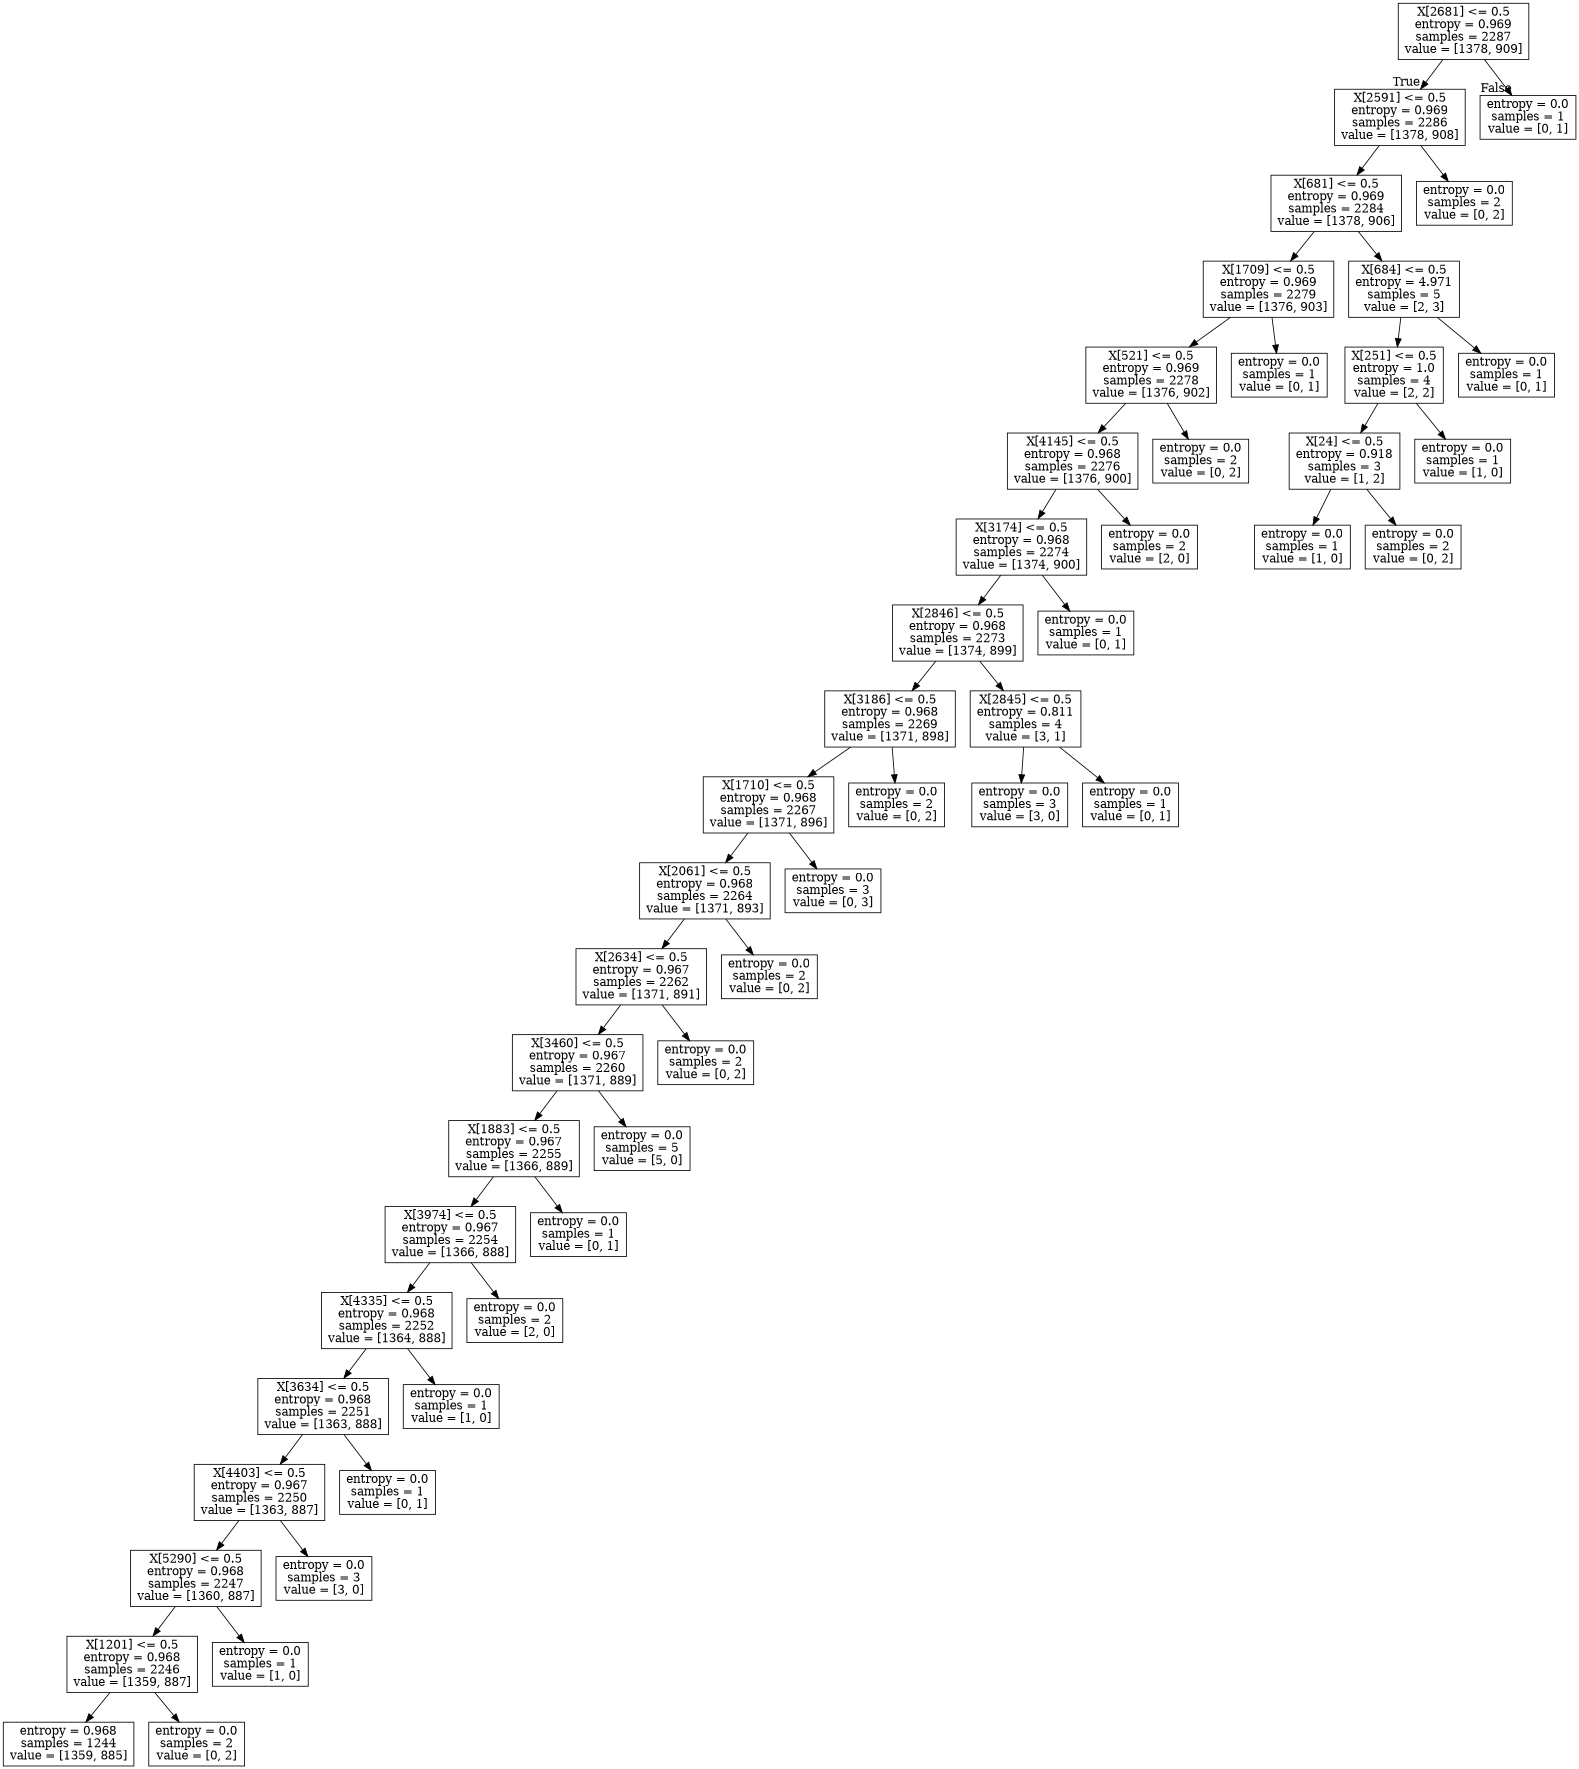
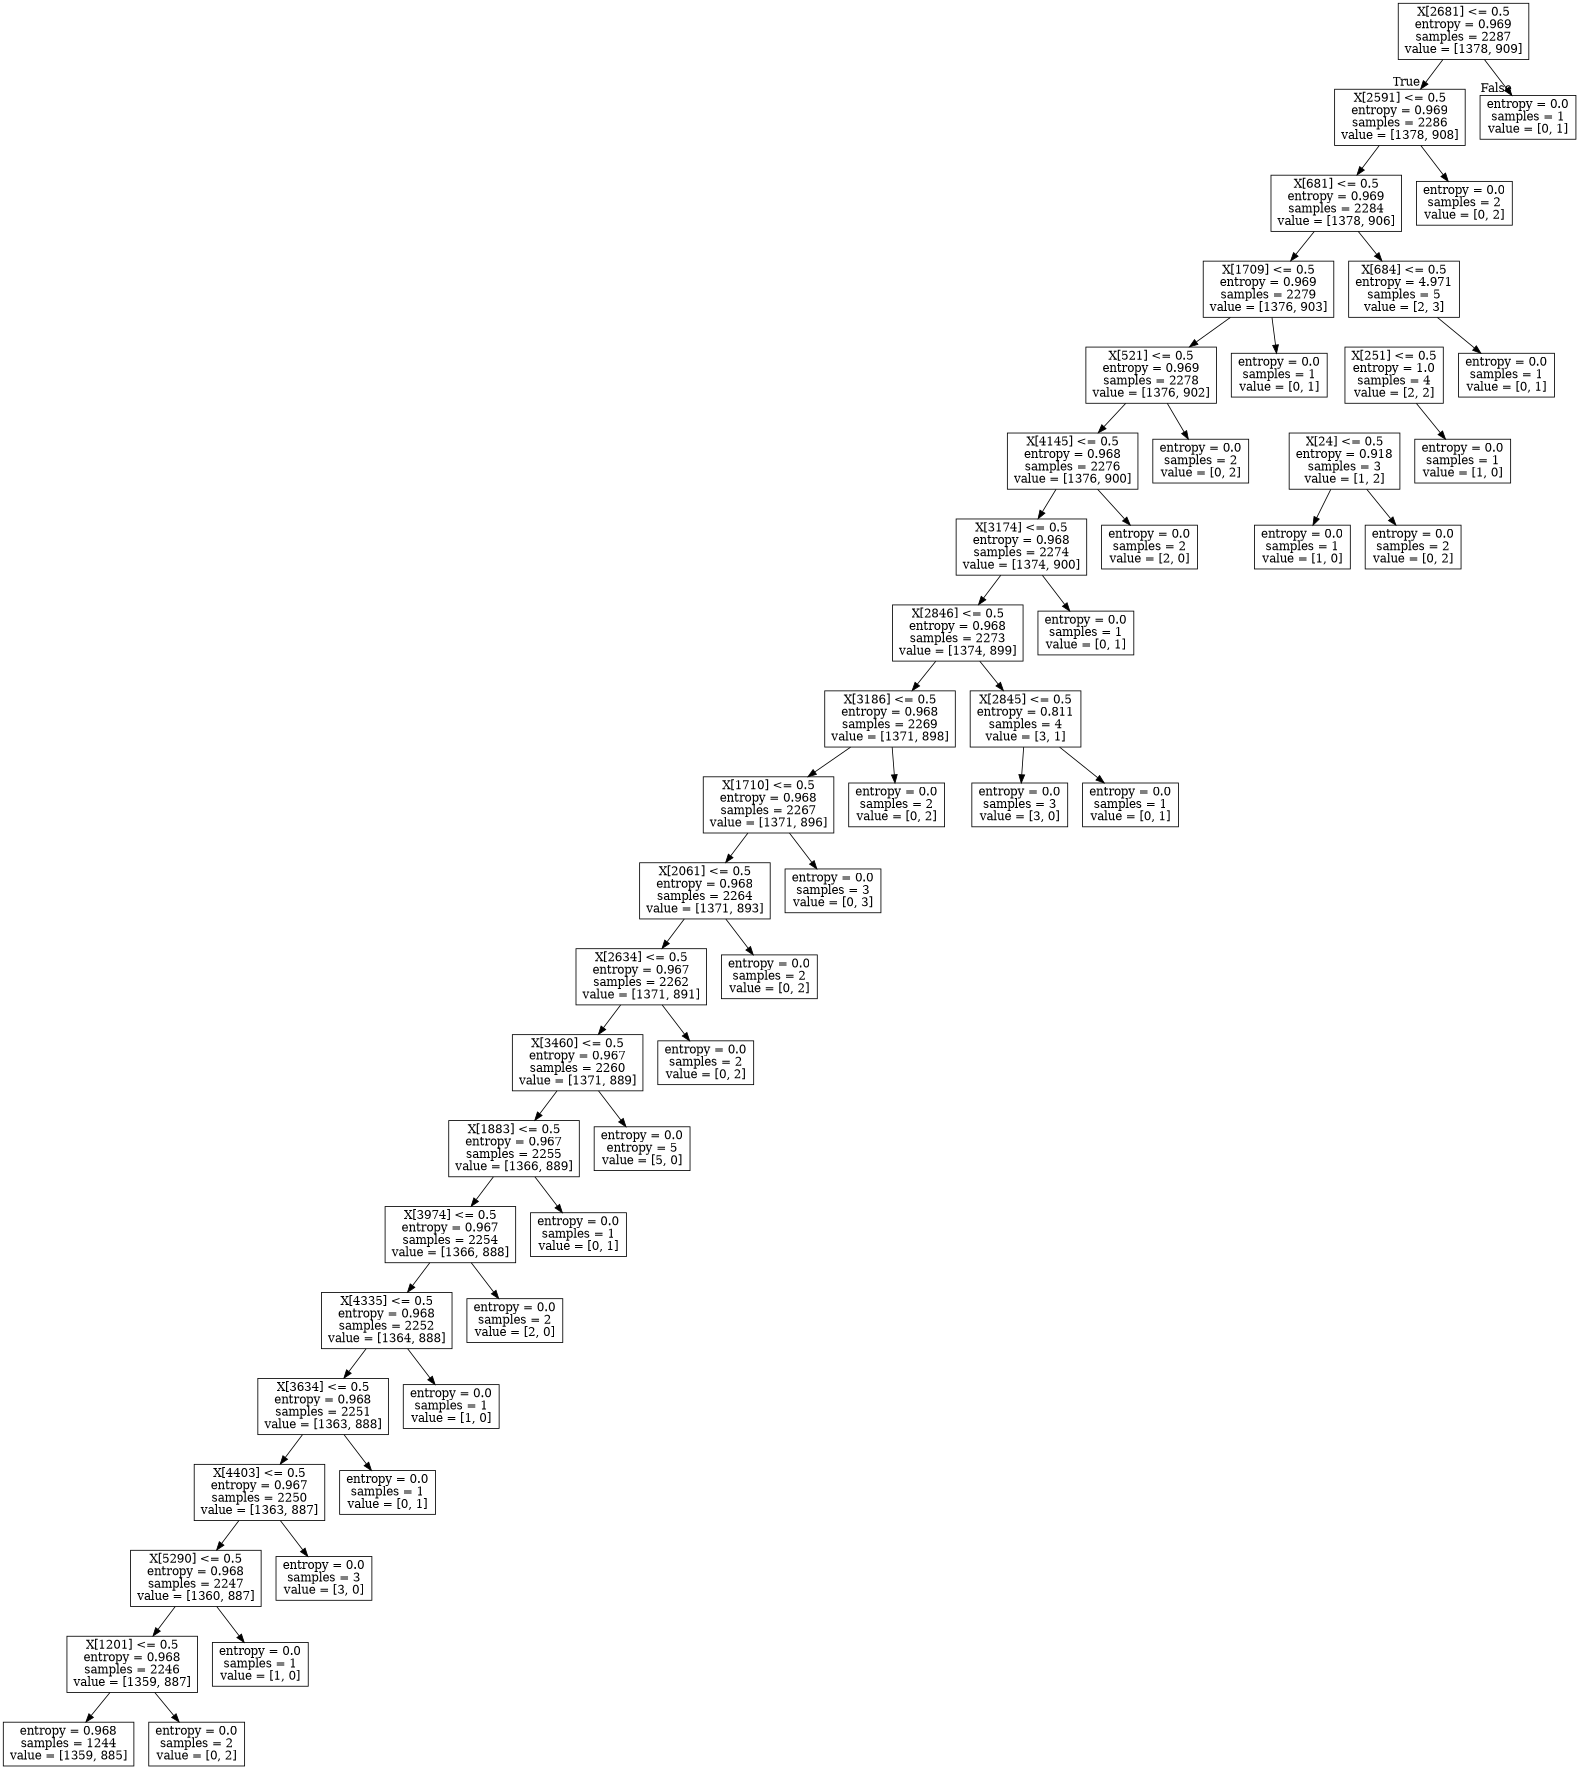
  digraph {
    node [shape=box]
    n1 [label="X[2681] <= 0.5\nentropy = 0.969\nsamples = 2287\nvalue = [1378, 909]"]
    n2 [label="X[2591] <= 0.5\nentropy = 0.969\nsamples = 2286\nvalue = [1378, 908]"]
    n3 [label="entropy = 0.0\nsamples = 1\nvalue = [0, 1]"]
    n4 [label="X[681] <= 0.5\nentropy = 0.969\nsamples = 2284\nvalue = [1378, 906]"]
    n5 [label="entropy = 0.0\nsamples = 2\nvalue = [0, 2]"]
    n6 [label="X[1709] <= 0.5\nentropy = 0.969\nsamples = 2279\nvalue = [1376, 903]"]
    n7 [label="X[684] <= 0.5\nentropy = 4.971\nsamples = 5\nvalue = [2, 3]"]
    n8 [label="X[521] <= 0.5\nentropy = 0.969\nsamples = 2278\nvalue = [1376, 902]"]
    n9 [label="entropy = 0.0\nsamples = 1\nvalue = [0, 1]"]
    n10 [label="X[251] <= 0.5\nentropy = 1.0\nsamples = 4\nvalue = [2, 2]"]
    n11 [label="entropy = 0.0\nsamples = 1\nvalue = [0, 1]"]
    n12 [label="X[4145] <= 0.5\nentropy = 0.968\nsamples = 2276\nvalue = [1376, 900]"]
    n13 [label="entropy = 0.0\nsamples = 2\nvalue = [0, 2]"]
    n14 [label="X[3174] <= 0.5\nentropy = 0.968\nsamples = 2274\nvalue = [1374, 900]"]
    n15 [label="entropy = 0.0\nsamples = 2\nvalue = [2, 0]"]
    n16 [label="X[2846] <= 0.5\nentropy = 0.968\nsamples = 2273\nvalue = [1374, 899]"]
    n17 [label="entropy = 0.0\nsamples = 1\nvalue = [0, 1]"]
    n18 [label="X[3186] <= 0.5\nentropy = 0.968\nsamples = 2269\nvalue = [1371, 898]"]
    n19 [label="X[2845] <= 0.5\nentropy = 0.811\nsamples = 4\nvalue = [3, 1]"]
    n20 [label="X[1710] <= 0.5\nentropy = 0.968\nsamples = 2267\nvalue = [1371, 896]"]
    n21 [label="entropy = 0.0\nsamples = 2\nvalue = [0, 2]"]
    n22 [label="entropy = 0.0\nsamples = 3\nvalue = [3, 0]"]
    n23 [label="entropy = 0.0\nsamples = 1\nvalue = [0, 1]"]
    n24 [label="X[2061] <= 0.5\nentropy = 0.968\nsamples = 2264\nvalue = [1371, 893]"]
    n25 [label="entropy = 0.0\nsamples = 3\nvalue = [0, 3]"]
    n26 [label="X[2634] <= 0.5\nentropy = 0.967\nsamples = 2262\nvalue = [1371, 891]"]
    n27 [label="entropy = 0.0\nsamples = 2\nvalue = [0, 2]"]
    n28 [label="X[3460] <= 0.5\nentropy = 0.967\nsamples = 2260\nvalue = [1371, 889]"]
    n29 [label="entropy = 0.0\nsamples = 2\nvalue = [0, 2]"]
    n30 [label="X[1883] <= 0.5\nentropy = 0.967\nsamples = 2255\nvalue = [1366, 889]"]
-   n31 [label="entropy = 0.0\nsamples = 5\nvalue = [5, 0]"]
+   n31 [label="entropy = 0.0\nentropy = 5\nvalue = [5, 0]"]
    n32 [label="X[3974] <= 0.5\nentropy = 0.967\nsamples = 2254\nvalue = [1366, 888]"]
    n33 [label="entropy = 0.0\nsamples = 1\nvalue = [0, 1]"]
    n34 [label="X[4335] <= 0.5\nentropy = 0.968\nsamples = 2252\nvalue = [1364, 888]"]
    n35 [label="entropy = 0.0\nsamples = 2\nvalue = [2, 0]"]
    n36 [label="X[3634] <= 0.5\nentropy = 0.968\nsamples = 2251\nvalue = [1363, 888]"]
    n37 [label="entropy = 0.0\nsamples = 1\nvalue = [1, 0]"]
    n38 [label="X[4403] <= 0.5\nentropy = 0.967\nsamples = 2250\nvalue = [1363, 887]"]
    n39 [label="entropy = 0.0\nsamples = 1\nvalue = [0, 1]"]
    n40 [label="X[5290] <= 0.5\nentropy = 0.968\nsamples = 2247\nvalue = [1360, 887]"]
    n41 [label="entropy = 0.0\nsamples = 3\nvalue = [3, 0]"]
    n42 [label="X[1201] <= 0.5\nentropy = 0.968\nsamples = 2246\nvalue = [1359, 887]"]
    n43 [label="entropy = 0.0\nsamples = 1\nvalue = [1, 0]"]
    n44 [label="entropy = 0.968\nsamples = 1244\nvalue = [1359, 885]"]
    n45 [label="entropy = 0.0\nsamples = 2\nvalue = [0, 2]"]
    n46 [label="X[24] <= 0.5\nentropy = 0.918\nsamples = 3\nvalue = [1, 2]"]
    n47 [label="entropy = 0.0\nsamples = 1\nvalue = [1, 0]"]
    n48 [label="entropy = 0.0\nsamples = 1\nvalue = [1, 0]"]
    n49 [label="entropy = 0.0\nsamples = 2\nvalue = [0, 2]"]
    n1 -> n2 [headlabel=True labelangle=45 labeldistance=2.5]
    n1 -> n3 [headlabel=False labelangle=-45 labeldistance=2.5]
    n2 -> n4
    n2 -> n5
    n4 -> n6
    n4 -> n7
    n6 -> n8
    n6 -> n9
-   n7 -> n10
    n7 -> n11
    n8 -> n12
    n8 -> n13
-   n10 -> n46
    n10 -> n47
    n12 -> n14
    n12 -> n15
    n14 -> n16
    n14 -> n17
    n16 -> n18
    n16 -> n19
    n18 -> n20
    n18 -> n21
    n19 -> n22
    n19 -> n23
    n20 -> n24
    n20 -> n25
    n24 -> n26
    n24 -> n27
    n26 -> n28
    n26 -> n29
    n28 -> n30
    n28 -> n31
    n30 -> n32
    n30 -> n33
    n32 -> n34
    n32 -> n35
    n34 -> n36
    n34 -> n37
    n36 -> n38
    n36 -> n39
    n38 -> n40
    n38 -> n41
    n40 -> n42
    n40 -> n43
    n42 -> n44
    n42 -> n45
    n46 -> n48
    n46 -> n49
  }
